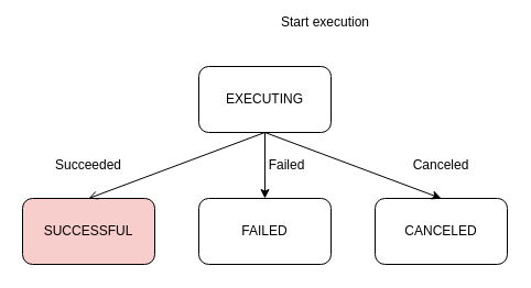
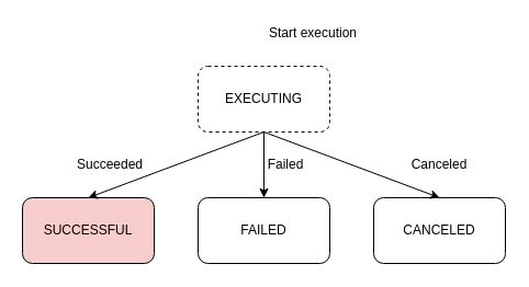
  <mxCell id="0" />
  <mxCell id="1" parent="0" />
- <mxCell id="2" value="EXECUTING" style="rounded=1;whiteSpace=wrap;html=1;" parent="1" vertex="1"><mxGeometry x="180" y="60" width="120" height="60" as="geometry" /></mxCell>
+ <mxCell id="2" value="EXECUTING" style="rounded=1;whiteSpace=wrap;html=1;dashed=1;" parent="1" vertex="1"><mxGeometry x="180" y="60" width="120" height="60" as="geometry" /></mxCell>
  <mxCell id="3" value="FAILED" style="rounded=1;whiteSpace=wrap;html=1;" parent="1" vertex="1"><mxGeometry x="180" y="180" width="120" height="60" as="geometry" /></mxCell>
  <mxCell id="4" value="SUCCESSFUL" style="rounded=1;whiteSpace=wrap;html=1;fillColor=#f8cecc;" parent="1" vertex="1"><mxGeometry x="20" y="180" width="120" height="60" as="geometry" /></mxCell>
  <mxCell id="5" value="CANCELED" style="rounded=1;whiteSpace=wrap;html=1;" parent="1" vertex="1"><mxGeometry x="340" y="180" width="120" height="60" as="geometry" /></mxCell>
  <mxCell id="6" value="" style="endArrow=classic;html=1;exitX=0.5;exitY=1;exitDx=0;exitDy=0;" parent="1" source="2" target="3" edge="1"><mxGeometry width="50" height="50" relative="1" as="geometry"><mxPoint x="260" y="220" as="sourcePoint" /><mxPoint x="310" y="170" as="targetPoint" /></mxGeometry></mxCell>
  <mxCell id="7" value="" style="endArrow=classic;html=1;exitX=0.5;exitY=1;exitDx=0;exitDy=0;entryX=0.5;entryY=0;entryDx=0;entryDy=0;" parent="1" source="2" target="5" edge="1"><mxGeometry width="50" height="50" relative="1" as="geometry"><mxPoint x="260" y="220" as="sourcePoint" /><mxPoint x="310" y="170" as="targetPoint" /></mxGeometry></mxCell>
- <mxCell id="8" value="" style="endArrow=open;html=1;exitX=0.5;exitY=1;exitDx=0;exitDy=0;entryX=0.5;entryY=0;entryDx=0;entryDy=0;" parent="1" source="2" target="4" edge="1"><mxGeometry width="50" height="50" relative="1" as="geometry"><mxPoint x="260" y="220" as="sourcePoint" /><mxPoint x="310" y="170" as="targetPoint" /></mxGeometry></mxCell>
- <mxCell id="9" value="Start execution" style="text;html=1;strokeColor=none;fillColor=none;align=center;verticalAlign=middle;whiteSpace=wrap;rounded=0;" parent="1" vertex="1"><mxGeometry x="250" y="10" width="90" height="20" as="geometry" /></mxCell>
+ <mxCell id="8" value="" style="endArrow=classic;html=1;exitX=0.5;exitY=1;exitDx=0;exitDy=0;entryX=0.5;entryY=0;entryDx=0;entryDy=0;" parent="1" source="2" target="4" edge="1"><mxGeometry width="50" height="50" relative="1" as="geometry"><mxPoint x="260" y="220" as="sourcePoint" /><mxPoint x="310" y="170" as="targetPoint" /></mxGeometry></mxCell>
+ <mxCell id="9" value="Start execution" style="text;html=1;strokeColor=none;fillColor=none;align=center;verticalAlign=middle;whiteSpace=wrap;rounded=0;" parent="1" vertex="1"><mxGeometry x="240" y="20" width="90" height="20" as="geometry" /></mxCell>
  <mxCell id="10" value="Failed" style="text;html=1;strokeColor=none;fillColor=none;align=center;verticalAlign=middle;whiteSpace=wrap;rounded=0;" parent="1" vertex="1"><mxGeometry x="240" y="140" width="40" height="20" as="geometry" /></mxCell>
- <mxCell id="11" value="Succeeded" style="text;html=1;strokeColor=none;fillColor=none;align=center;verticalAlign=middle;whiteSpace=wrap;rounded=0;" parent="1" vertex="1"><mxGeometry x="60" y="140" width="40" height="20" as="geometry" /></mxCell>
+ <mxCell id="11" value="Succeeded" style="text;html=1;strokeColor=none;fillColor=none;align=center;verticalAlign=middle;whiteSpace=wrap;rounded=0;" parent="1" vertex="1"><mxGeometry x="80" y="140" width="40" height="20" as="geometry" /></mxCell>
  <mxCell id="12" value="Canceled" style="text;html=1;strokeColor=none;fillColor=none;align=center;verticalAlign=middle;whiteSpace=wrap;rounded=0;" parent="1" vertex="1"><mxGeometry x="380" y="140" width="40" height="20" as="geometry" /></mxCell>
